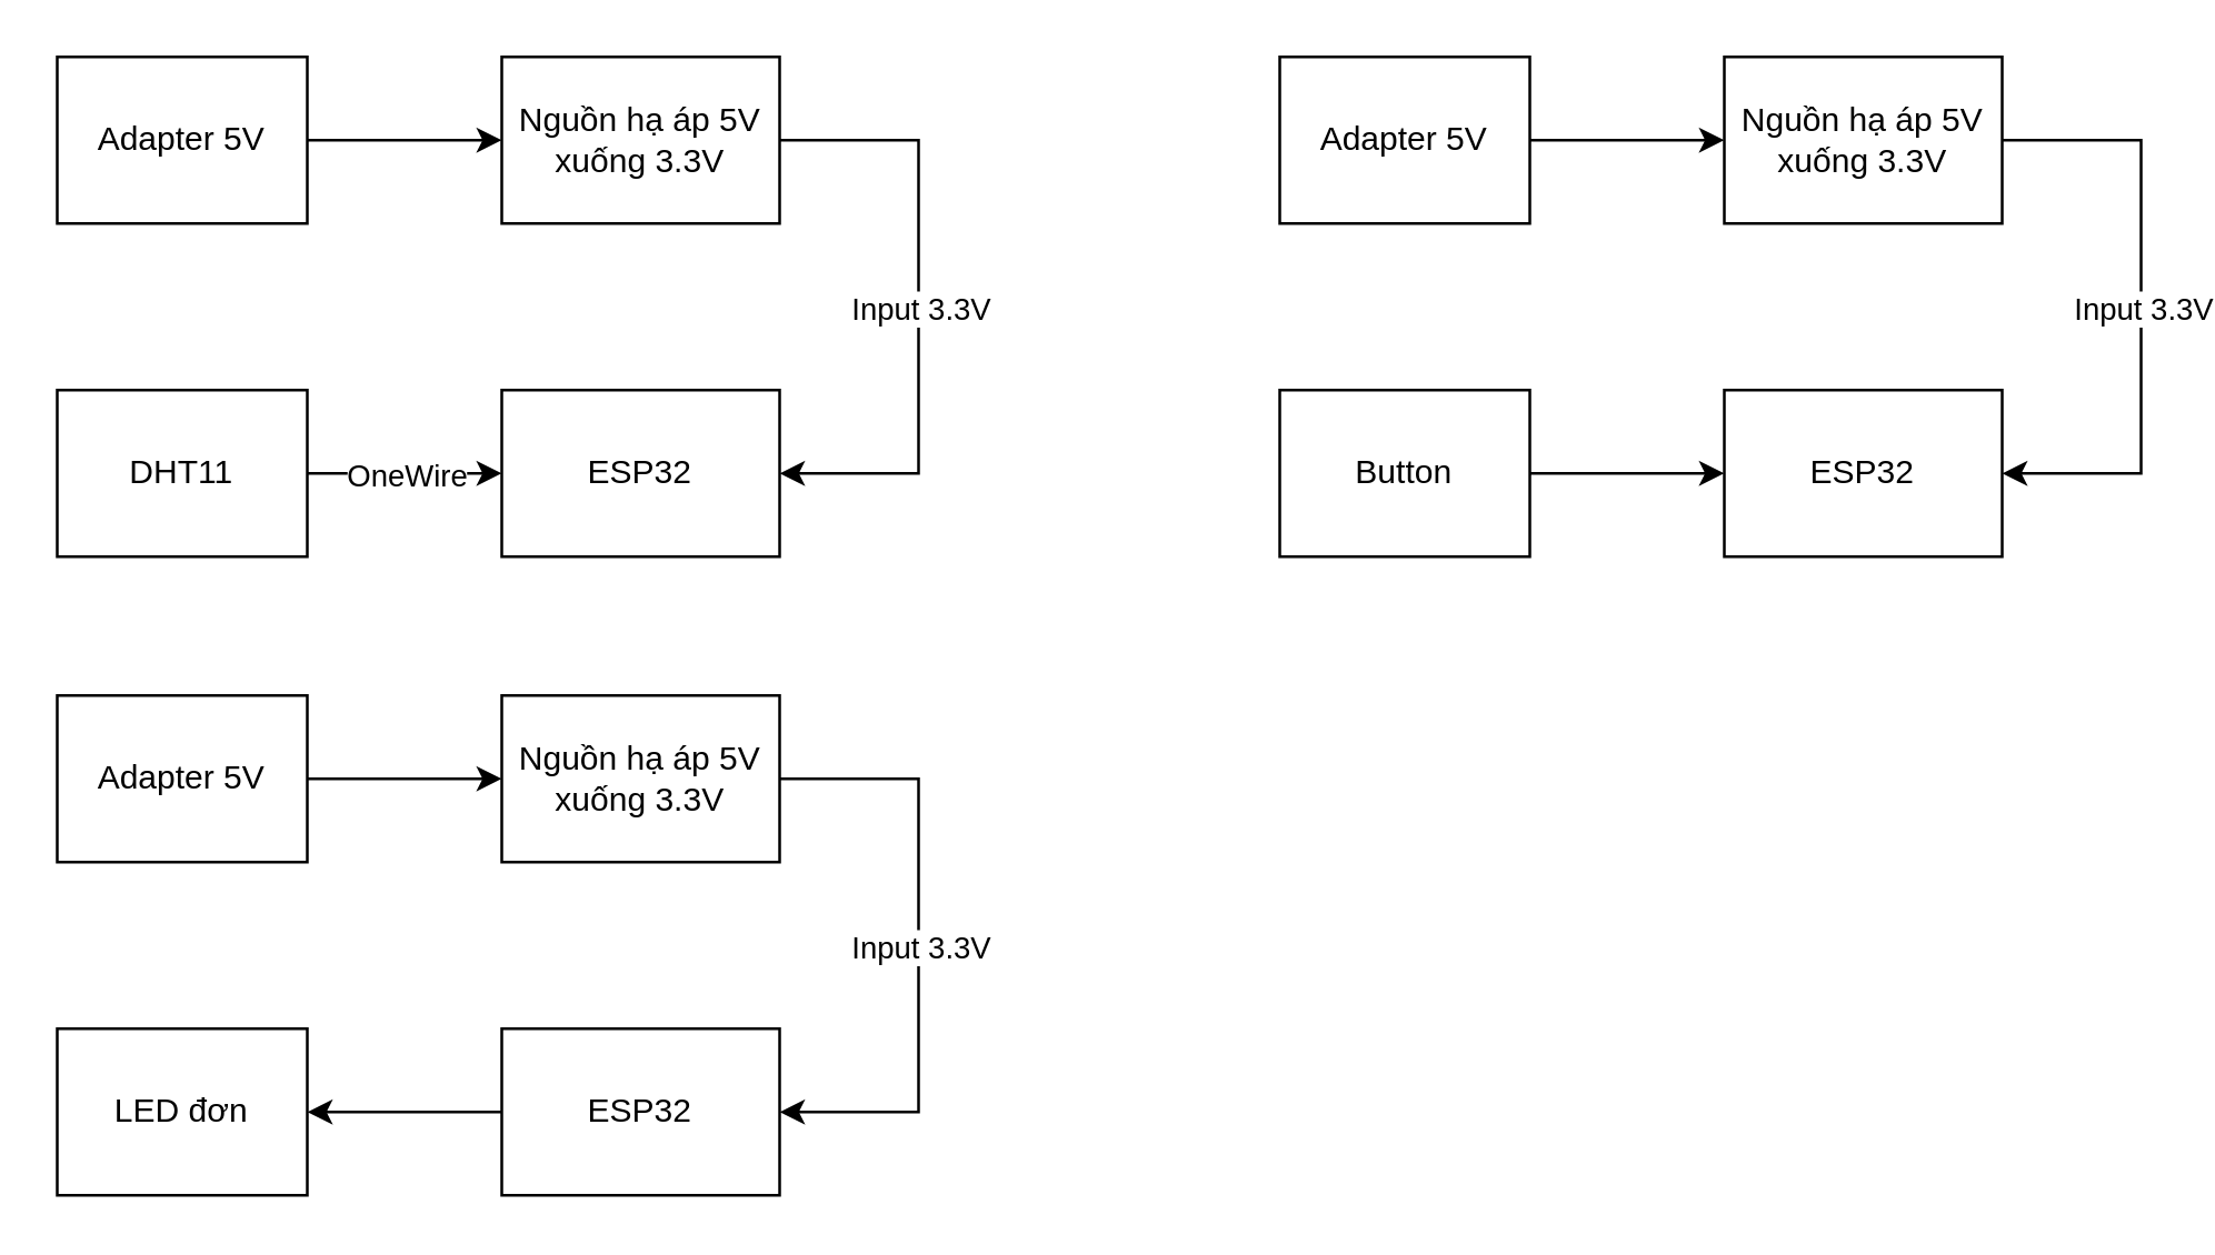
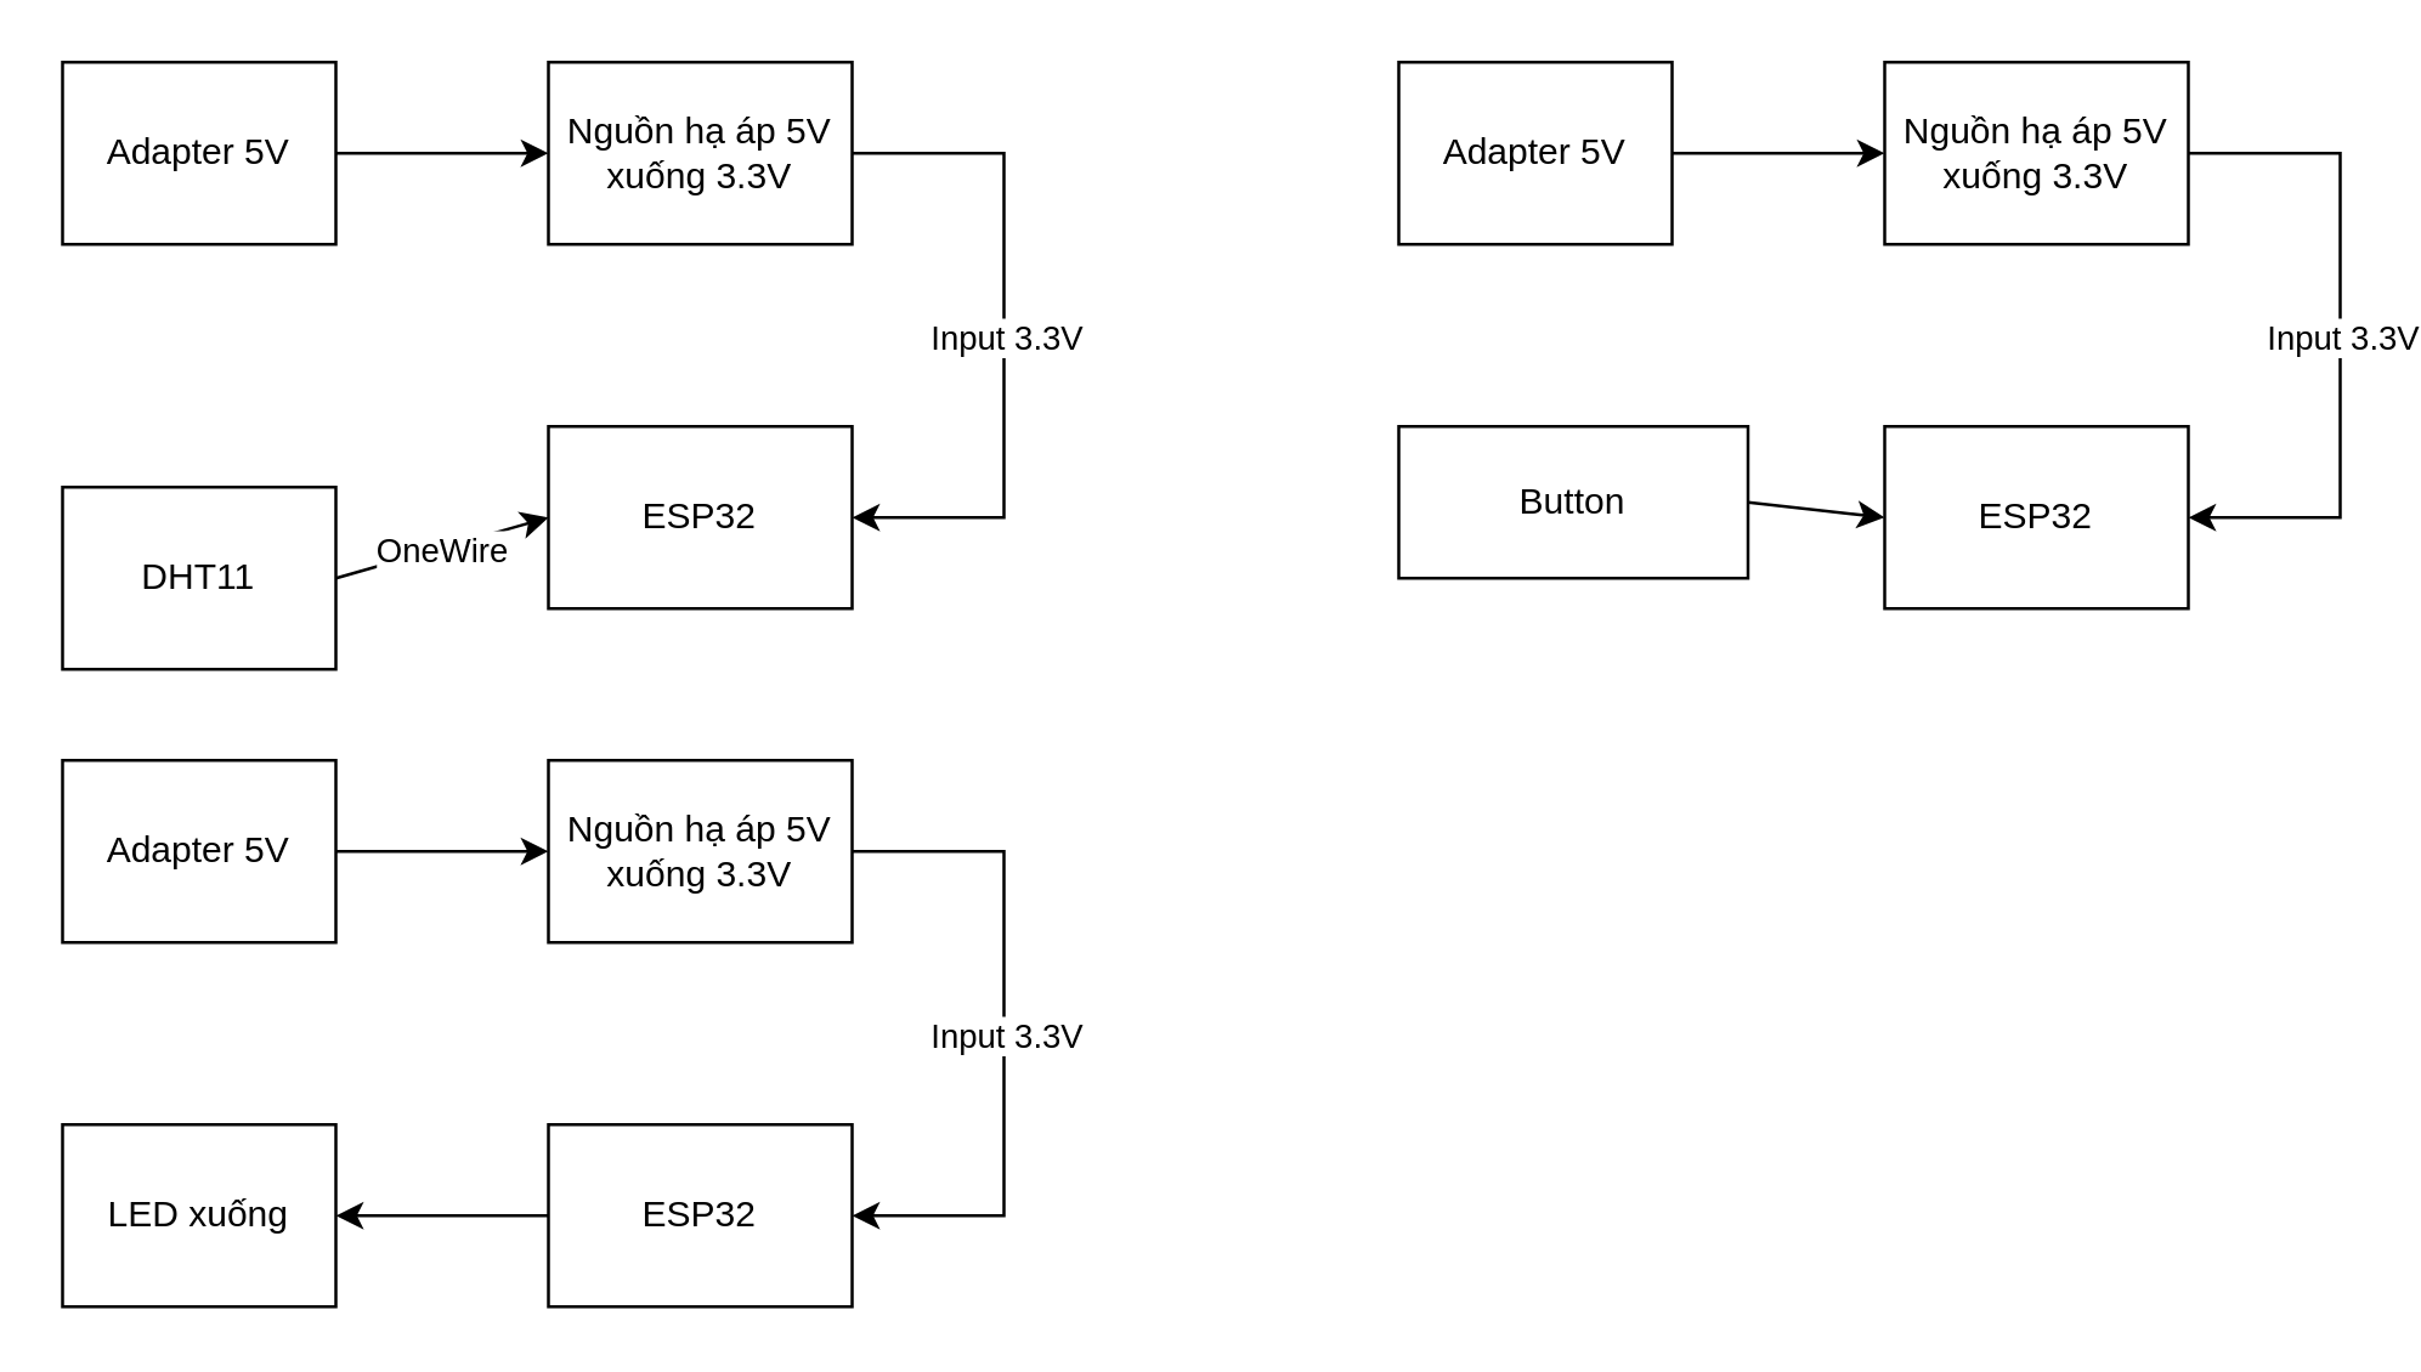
  <mxCell id="0" />
  <mxCell id="1" parent="0" />
  <mxCell id="2" value="Nguồn hạ áp 5V xuống 3.3V" style="rounded=0;whiteSpace=wrap;html=1;" vertex="1" parent="1"><mxGeometry x="180" y="20" width="100" height="60" as="geometry" /></mxCell>
  <mxCell id="3" value="Adapter 5V" style="rounded=0;whiteSpace=wrap;html=1;" vertex="1" parent="1"><mxGeometry x="20" y="20" width="90" height="60" as="geometry" /></mxCell>
  <mxCell id="4" value="" style="endArrow=classic;html=1;rounded=0;exitX=1;exitY=0.5;exitDx=0;exitDy=0;entryX=0;entryY=0.5;entryDx=0;entryDy=0;" edge="1" parent="1" source="3" target="2"><mxGeometry width="50" height="50" relative="1" as="geometry"><mxPoint x="510" y="110" as="sourcePoint" /><mxPoint x="560" y="60" as="targetPoint" /></mxGeometry></mxCell>
  <mxCell id="5" value="ESP32" style="rounded=0;whiteSpace=wrap;html=1;direction=west;" vertex="1" parent="1"><mxGeometry x="180" y="140" width="100" height="60" as="geometry" /></mxCell>
  <mxCell id="6" value="" style="endArrow=classic;html=1;rounded=0;exitX=1;exitY=0.5;exitDx=0;exitDy=0;entryX=0;entryY=0.5;entryDx=0;entryDy=0;" edge="1" parent="1" source="2" target="5"><mxGeometry relative="1" as="geometry"><mxPoint x="480" y="80" as="sourcePoint" /><mxPoint x="580" y="80" as="targetPoint" /><Array as="points"><mxPoint x="330" y="50" /><mxPoint x="330" y="170" /></Array></mxGeometry></mxCell>
  <mxCell id="7" value="Input 3.3V" style="edgeLabel;resizable=0;html=1;align=center;verticalAlign=middle;" connectable="0" vertex="1" parent="6"><mxGeometry relative="1" as="geometry" /></mxCell>
- <mxCell id="8" value="DHT11" style="rounded=0;whiteSpace=wrap;html=1;" vertex="1" parent="1"><mxGeometry x="20" y="140" width="90" height="60" as="geometry" /></mxCell>
+ <mxCell id="8" value="DHT11" style="rounded=0;whiteSpace=wrap;html=1;" vertex="1" parent="1"><mxGeometry x="20" y="160" width="90" height="60" as="geometry" /></mxCell>
  <mxCell id="9" value="" style="endArrow=classic;html=1;rounded=0;exitX=1;exitY=0.5;exitDx=0;exitDy=0;entryX=1;entryY=0.5;entryDx=0;entryDy=0;" edge="1" parent="1" source="8" target="5"><mxGeometry relative="1" as="geometry"><mxPoint x="180" y="80" as="sourcePoint" /><mxPoint x="280" y="80" as="targetPoint" /></mxGeometry></mxCell>
  <mxCell id="10" value="OneWire" style="edgeLabel;resizable=0;html=1;align=center;verticalAlign=middle;" connectable="0" vertex="1" parent="9"><mxGeometry relative="1" as="geometry" /></mxCell>
  <mxCell id="11" value="Nguồn hạ áp 5V xuống 3.3V" style="rounded=0;whiteSpace=wrap;html=1;" vertex="1" parent="1"><mxGeometry x="620" y="20" width="100" height="60" as="geometry" /></mxCell>
  <mxCell id="12" value="Adapter 5V" style="rounded=0;whiteSpace=wrap;html=1;" vertex="1" parent="1"><mxGeometry x="460" y="20" width="90" height="60" as="geometry" /></mxCell>
  <mxCell id="13" value="" style="endArrow=classic;html=1;rounded=0;exitX=1;exitY=0.5;exitDx=0;exitDy=0;entryX=0;entryY=0.5;entryDx=0;entryDy=0;" edge="1" parent="1" source="12" target="11"><mxGeometry width="50" height="50" relative="1" as="geometry"><mxPoint x="950" y="110" as="sourcePoint" /><mxPoint x="1000" y="60" as="targetPoint" /></mxGeometry></mxCell>
  <mxCell id="14" value="ESP32" style="rounded=0;whiteSpace=wrap;html=1;direction=west;" vertex="1" parent="1"><mxGeometry x="620" y="140" width="100" height="60" as="geometry" /></mxCell>
  <mxCell id="15" value="" style="endArrow=classic;html=1;rounded=0;exitX=1;exitY=0.5;exitDx=0;exitDy=0;entryX=0;entryY=0.5;entryDx=0;entryDy=0;" edge="1" parent="1" source="11" target="14"><mxGeometry relative="1" as="geometry"><mxPoint x="920" y="80" as="sourcePoint" /><mxPoint x="1020" y="80" as="targetPoint" /><Array as="points"><mxPoint x="770" y="50" /><mxPoint x="770" y="170" /></Array></mxGeometry></mxCell>
  <mxCell id="16" value="Input 3.3V" style="edgeLabel;resizable=0;html=1;align=center;verticalAlign=middle;" connectable="0" vertex="1" parent="15"><mxGeometry relative="1" as="geometry" /></mxCell>
- <mxCell id="17" value="Button" style="rounded=0;whiteSpace=wrap;html=1;" vertex="1" parent="1"><mxGeometry x="460" y="140" width="90" height="60" as="geometry" /></mxCell>
+ <mxCell id="17" value="Button" style="rounded=0;whiteSpace=wrap;html=1;" vertex="1" parent="1"><mxGeometry x="460" y="140" width="115" height="50" as="geometry" /></mxCell>
  <mxCell id="18" value="" style="endArrow=classic;html=1;rounded=0;exitX=1;exitY=0.5;exitDx=0;exitDy=0;entryX=1;entryY=0.5;entryDx=0;entryDy=0;" edge="1" parent="1" source="17" target="14"><mxGeometry relative="1" as="geometry"><mxPoint x="620" y="80" as="sourcePoint" /><mxPoint x="720" y="80" as="targetPoint" /></mxGeometry></mxCell>
  <mxCell id="19" value="Nguồn hạ áp 5V xuống 3.3V" style="rounded=0;whiteSpace=wrap;html=1;" vertex="1" parent="1"><mxGeometry x="180" y="250" width="100" height="60" as="geometry" /></mxCell>
  <mxCell id="20" value="Adapter 5V" style="rounded=0;whiteSpace=wrap;html=1;" vertex="1" parent="1"><mxGeometry x="20" y="250" width="90" height="60" as="geometry" /></mxCell>
  <mxCell id="21" value="" style="endArrow=classic;html=1;rounded=0;exitX=1;exitY=0.5;exitDx=0;exitDy=0;entryX=0;entryY=0.5;entryDx=0;entryDy=0;" edge="1" parent="1" source="20" target="19"><mxGeometry width="50" height="50" relative="1" as="geometry"><mxPoint x="510" y="340" as="sourcePoint" /><mxPoint x="560" y="290" as="targetPoint" /></mxGeometry></mxCell>
  <mxCell id="22" value="ESP32" style="rounded=0;whiteSpace=wrap;html=1;direction=west;" vertex="1" parent="1"><mxGeometry x="180" y="370" width="100" height="60" as="geometry" /></mxCell>
  <mxCell id="23" value="" style="endArrow=classic;html=1;rounded=0;exitX=1;exitY=0.5;exitDx=0;exitDy=0;entryX=0;entryY=0.5;entryDx=0;entryDy=0;" edge="1" parent="1" source="19" target="22"><mxGeometry relative="1" as="geometry"><mxPoint x="480" y="310" as="sourcePoint" /><mxPoint x="580" y="310" as="targetPoint" /><Array as="points"><mxPoint x="330" y="280" /><mxPoint x="330" y="400" /></Array></mxGeometry></mxCell>
  <mxCell id="24" value="Input 3.3V" style="edgeLabel;resizable=0;html=1;align=center;verticalAlign=middle;" connectable="0" vertex="1" parent="23"><mxGeometry relative="1" as="geometry" /></mxCell>
- <mxCell id="25" value="LED đơn" style="rounded=0;whiteSpace=wrap;html=1;" vertex="1" parent="1"><mxGeometry x="20" y="370" width="90" height="60" as="geometry" /></mxCell>
+ <mxCell id="25" value="LED xuống" style="rounded=0;whiteSpace=wrap;html=1;" vertex="1" parent="1"><mxGeometry x="20" y="370" width="90" height="60" as="geometry" /></mxCell>
  <mxCell id="26" value="" style="endArrow=classic;html=1;rounded=0;exitX=1;exitY=0.5;exitDx=0;exitDy=0;entryX=1;entryY=0.5;entryDx=0;entryDy=0;" edge="1" parent="1" source="22" target="25"><mxGeometry width="50" height="50" relative="1" as="geometry"><mxPoint x="520" y="300" as="sourcePoint" /><mxPoint x="570" y="250" as="targetPoint" /></mxGeometry></mxCell>
